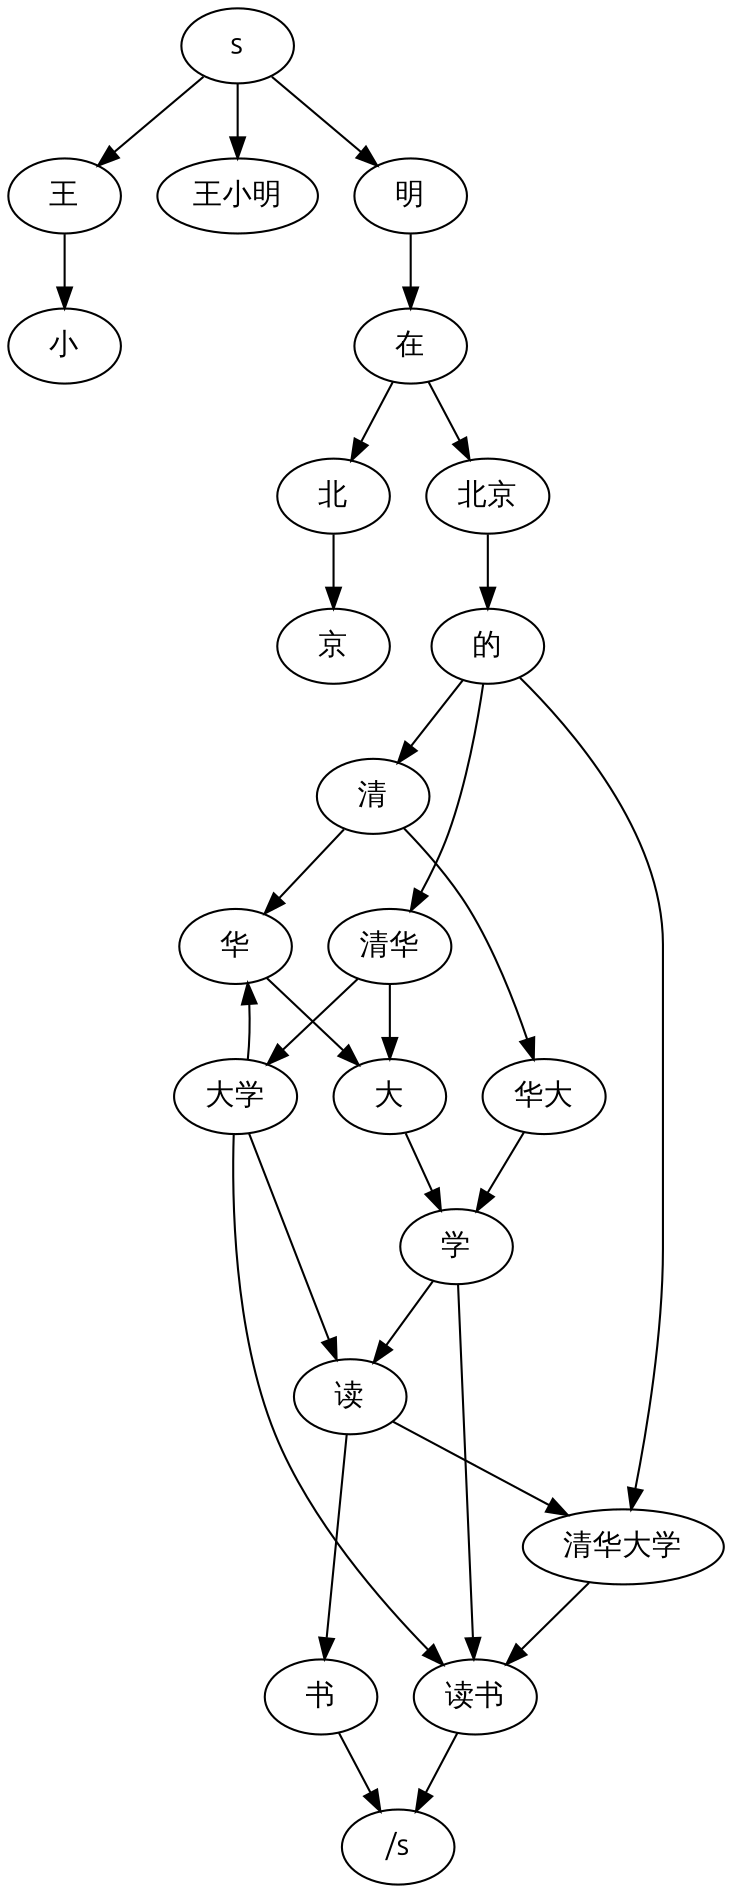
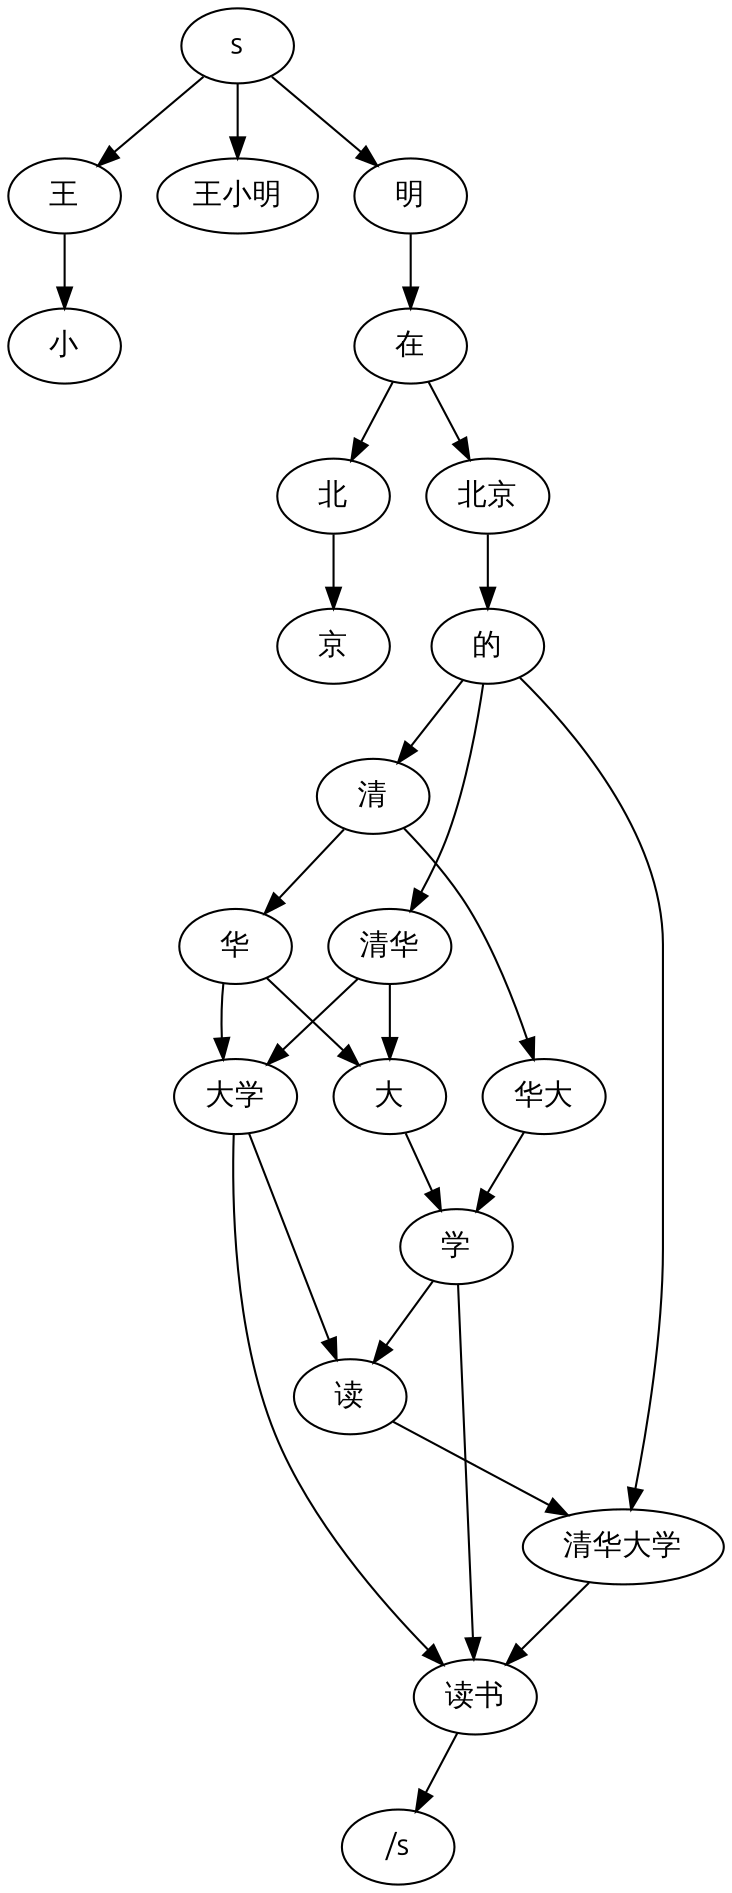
  digraph {
    fontname=Ubuntu
    node [fontname=Ubuntu]
    edge [fontname=Ubuntu]
    n1 [label="王"]
    n2 [label="小"]
    s
    n4 [label="王小明"]
    n5 [label="明"]
    n6 [label="在"]
    n7 [label="北"]
    n8 [label="北京"]
    n9 [label="京"]
    n10 [label="的"]
    n11 [label="清"]
    n12 [label="清华"]
    n13 [label="清华大学"]
    n14 [label="华"]
    n15 [label="华大"]
    n16 [label="大"]
    n17 [label="大学"]
    n18 [label="读书"]
    n19 [label="学"]
    n20 [label="读"]
-   n21 [label="书"]
    "/s"
    n1 -> n2
    s -> n1
    s -> n4
    s -> n5
    n5 -> n6
    n6 -> n7
    n6 -> n8
    n7 -> n9
    n8 -> n10
    n10 -> n11
    n10 -> n12
    n10 -> n13
    n11 -> n14
    n11 -> n15
    n12 -> n16
    n12 -> n17
    n13 -> n18
    n14 -> n16
-   n17 -> n14
+   n14 -> n17
    n15 -> n19
    n16 -> n19
    n17 -> n18
    n17 -> n20
    n18 -> "/s"
    n19 -> n18
    n19 -> n20
    n20 -> n13
-   n20 -> n21
-   n21 -> "/s"
  }
